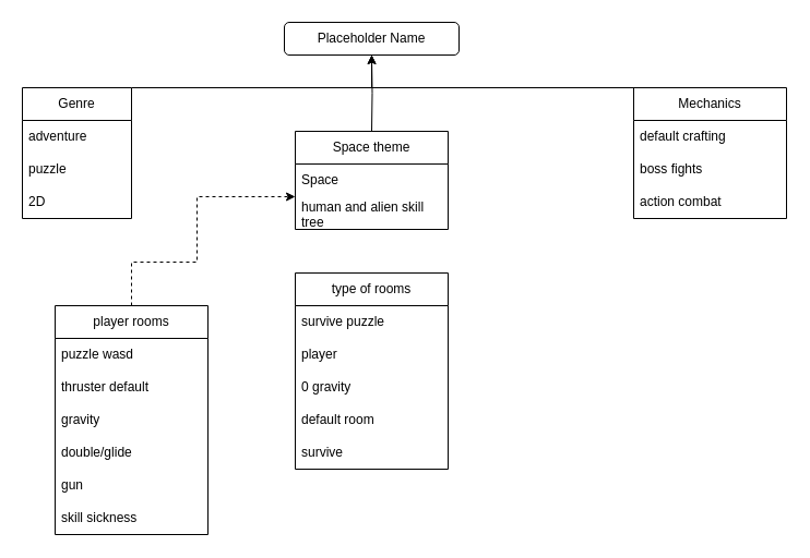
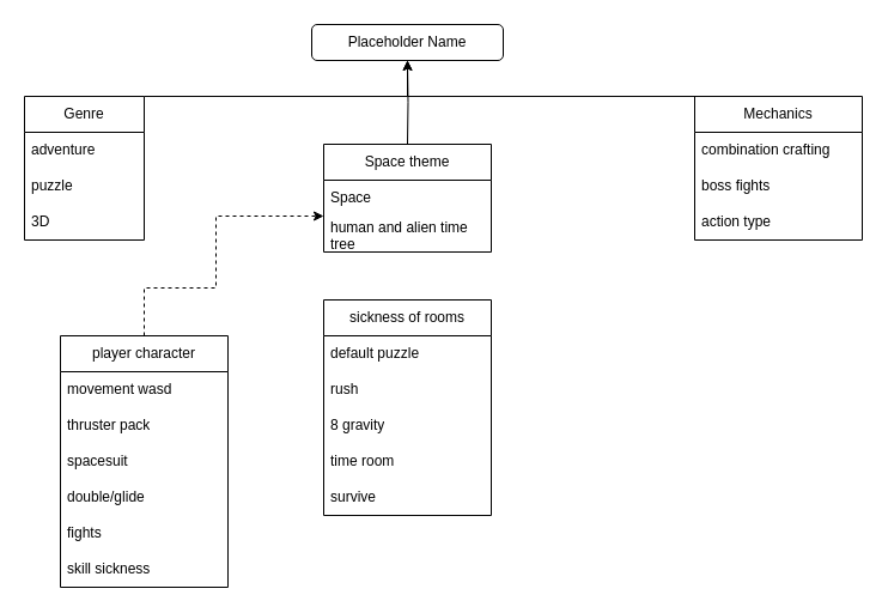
  <mxCell id="0" />
  <mxCell id="1" parent="0" />
  <mxCell id="2" value="Placeholder Name" style="whiteSpace=wrap;html=1;rounded=1;" vertex="1" parent="1"><mxGeometry x="260" y="20" width="160" height="30" as="geometry" /></mxCell>
  <mxCell id="3" value="Genre" style="swimlane;fontStyle=0;childLayout=stackLayout;horizontal=1;startSize=30;horizontalStack=0;resizeParent=1;resizeParentMax=0;resizeLast=0;collapsible=1;marginBottom=0;whiteSpace=wrap;html=1;" vertex="1" parent="1"><mxGeometry x="20" y="80" width="100" height="120" as="geometry" /></mxCell>
  <mxCell id="4" value="adventure" style="text;strokeColor=none;fillColor=none;align=left;verticalAlign=middle;spacingLeft=4;spacingRight=4;overflow=hidden;points=[[0,0.5],[1,0.5]];portConstraint=eastwest;rotatable=0;whiteSpace=wrap;html=1;" vertex="1" parent="3"><mxGeometry y="30" width="100" height="30" as="geometry" /></mxCell>
  <mxCell id="5" value="puzzle" style="text;strokeColor=none;fillColor=none;align=left;verticalAlign=middle;spacingLeft=4;spacingRight=4;overflow=hidden;points=[[0,0.5],[1,0.5]];portConstraint=eastwest;rotatable=0;whiteSpace=wrap;html=1;" vertex="1" parent="3"><mxGeometry y="60" width="100" height="30" as="geometry" /></mxCell>
- <mxCell id="6" value="2D" style="text;strokeColor=none;fillColor=none;align=left;verticalAlign=middle;spacingLeft=4;spacingRight=4;overflow=hidden;points=[[0,0.5],[1,0.5]];portConstraint=eastwest;rotatable=0;whiteSpace=wrap;html=1;" vertex="1" parent="3"><mxGeometry y="90" width="100" height="30" as="geometry" /></mxCell>
+ <mxCell id="6" value="3D" style="text;strokeColor=none;fillColor=none;align=left;verticalAlign=middle;spacingLeft=4;spacingRight=4;overflow=hidden;points=[[0,0.5],[1,0.5]];portConstraint=eastwest;rotatable=0;whiteSpace=wrap;html=1;" vertex="1" parent="3"><mxGeometry y="90" width="100" height="30" as="geometry" /></mxCell>
  <mxCell id="7" value="" style="endArrow=classic;html=1;rounded=0;exitX=1;exitY=0;exitDx=0;exitDy=0;entryX=0.5;entryY=1;entryDx=0;entryDy=0;" edge="1" parent="1" source="3" target="2"><mxGeometry width="50" height="50" relative="1" as="geometry"><mxPoint x="140" y="90" as="sourcePoint" /><mxPoint x="340" y="270" as="targetPoint" /><Array as="points"><mxPoint x="340" y="80" /></Array></mxGeometry></mxCell>
  <mxCell id="8" value="Mechanics" style="swimlane;fontStyle=0;childLayout=stackLayout;horizontal=1;startSize=30;horizontalStack=0;resizeParent=1;resizeParentMax=0;resizeLast=0;collapsible=1;marginBottom=0;whiteSpace=wrap;html=1;" vertex="1" parent="1"><mxGeometry x="580" y="80" width="140" height="120" as="geometry" /></mxCell>
- <mxCell id="9" value="default crafting" style="text;strokeColor=none;fillColor=none;align=left;verticalAlign=middle;spacingLeft=4;spacingRight=4;overflow=hidden;points=[[0,0.5],[1,0.5]];portConstraint=eastwest;rotatable=0;whiteSpace=wrap;html=1;" vertex="1" parent="8"><mxGeometry y="30" width="140" height="30" as="geometry" /></mxCell>
+ <mxCell id="9" value="combination crafting" style="text;strokeColor=none;fillColor=none;align=left;verticalAlign=middle;spacingLeft=4;spacingRight=4;overflow=hidden;points=[[0,0.5],[1,0.5]];portConstraint=eastwest;rotatable=0;whiteSpace=wrap;html=1;" vertex="1" parent="8"><mxGeometry y="30" width="140" height="30" as="geometry" /></mxCell>
  <mxCell id="10" value="boss fights" style="text;strokeColor=none;fillColor=none;align=left;verticalAlign=middle;spacingLeft=4;spacingRight=4;overflow=hidden;points=[[0,0.5],[1,0.5]];portConstraint=eastwest;rotatable=0;whiteSpace=wrap;html=1;" vertex="1" parent="8"><mxGeometry y="60" width="140" height="30" as="geometry" /></mxCell>
- <mxCell id="11" value="action combat" style="text;strokeColor=none;fillColor=none;align=left;verticalAlign=middle;spacingLeft=4;spacingRight=4;overflow=hidden;points=[[0,0.5],[1,0.5]];portConstraint=eastwest;rotatable=0;whiteSpace=wrap;html=1;" vertex="1" parent="8"><mxGeometry y="90" width="140" height="30" as="geometry" /></mxCell>
+ <mxCell id="11" value="action type" style="text;strokeColor=none;fillColor=none;align=left;verticalAlign=middle;spacingLeft=4;spacingRight=4;overflow=hidden;points=[[0,0.5],[1,0.5]];portConstraint=eastwest;rotatable=0;whiteSpace=wrap;html=1;" vertex="1" parent="8"><mxGeometry y="90" width="140" height="30" as="geometry" /></mxCell>
  <mxCell id="12" value="" style="edgeStyle=orthogonalEdgeStyle;rounded=0;orthogonalLoop=1;jettySize=auto;html=1;" edge="1" parent="1" target="2"><mxGeometry relative="1" as="geometry"><mxPoint x="340" y="120" as="sourcePoint" /></mxGeometry></mxCell>
  <mxCell id="13" value="Space theme" style="swimlane;fontStyle=0;childLayout=stackLayout;horizontal=1;startSize=30;horizontalStack=0;resizeParent=1;resizeParentMax=0;resizeLast=0;collapsible=1;marginBottom=0;whiteSpace=wrap;html=1;" vertex="1" parent="1"><mxGeometry x="270" y="120" width="140" height="90" as="geometry" /></mxCell>
  <mxCell id="14" value="Space" style="text;strokeColor=none;fillColor=none;align=left;verticalAlign=middle;spacingLeft=4;spacingRight=4;overflow=hidden;points=[[0,0.5],[1,0.5]];portConstraint=eastwest;rotatable=0;whiteSpace=wrap;html=1;" vertex="1" parent="13"><mxGeometry y="30" width="140" height="30" as="geometry" /></mxCell>
- <mxCell id="15" value="human and alien skill tree" style="text;strokeColor=none;fillColor=none;align=left;verticalAlign=middle;spacingLeft=4;spacingRight=4;overflow=hidden;points=[[0,0.5],[1,0.5]];portConstraint=eastwest;rotatable=0;whiteSpace=wrap;html=1;" vertex="1" parent="13"><mxGeometry y="60" width="140" height="30" as="geometry" /></mxCell>
+ <mxCell id="15" value="human and alien time tree" style="text;strokeColor=none;fillColor=none;align=left;verticalAlign=middle;spacingLeft=4;spacingRight=4;overflow=hidden;points=[[0,0.5],[1,0.5]];portConstraint=eastwest;rotatable=0;whiteSpace=wrap;html=1;" vertex="1" parent="13"><mxGeometry y="60" width="140" height="30" as="geometry" /></mxCell>
  <mxCell id="16" value="" style="endArrow=none;html=1;rounded=0;entryX=0.5;entryY=0;entryDx=0;entryDy=0;" edge="1" parent="1" target="8"><mxGeometry width="50" height="50" relative="1" as="geometry"><mxPoint x="340" y="80" as="sourcePoint" /><mxPoint x="340" y="150" as="targetPoint" /></mxGeometry></mxCell>
- <mxCell id="17" value="type of rooms" style="swimlane;fontStyle=0;childLayout=stackLayout;horizontal=1;startSize=30;horizontalStack=0;resizeParent=1;resizeParentMax=0;resizeLast=0;collapsible=1;marginBottom=0;whiteSpace=wrap;html=1;" vertex="1" parent="1"><mxGeometry x="270" y="250" width="140" height="180" as="geometry" /></mxCell>
- <mxCell id="18" value="survive puzzle" style="text;strokeColor=none;fillColor=none;align=left;verticalAlign=middle;spacingLeft=4;spacingRight=4;overflow=hidden;points=[[0,0.5],[1,0.5]];portConstraint=eastwest;rotatable=0;whiteSpace=wrap;html=1;" vertex="1" parent="17"><mxGeometry y="30" width="140" height="30" as="geometry" /></mxCell>
- <mxCell id="19" value="player" style="text;strokeColor=none;fillColor=none;align=left;verticalAlign=middle;spacingLeft=4;spacingRight=4;overflow=hidden;points=[[0,0.5],[1,0.5]];portConstraint=eastwest;rotatable=0;whiteSpace=wrap;html=1;" vertex="1" parent="17"><mxGeometry y="60" width="140" height="30" as="geometry" /></mxCell>
- <mxCell id="20" value="0 gravity" style="text;strokeColor=none;fillColor=none;align=left;verticalAlign=middle;spacingLeft=4;spacingRight=4;overflow=hidden;points=[[0,0.5],[1,0.5]];portConstraint=eastwest;rotatable=0;whiteSpace=wrap;html=1;" vertex="1" parent="17"><mxGeometry y="90" width="140" height="30" as="geometry" /></mxCell>
- <mxCell id="21" value="default room" style="text;strokeColor=none;fillColor=none;align=left;verticalAlign=middle;spacingLeft=4;spacingRight=4;overflow=hidden;points=[[0,0.5],[1,0.5]];portConstraint=eastwest;rotatable=0;whiteSpace=wrap;html=1;" vertex="1" parent="17"><mxGeometry y="120" width="140" height="30" as="geometry" /></mxCell>
+ <mxCell id="17" value="sickness of rooms" style="swimlane;fontStyle=0;childLayout=stackLayout;horizontal=1;startSize=30;horizontalStack=0;resizeParent=1;resizeParentMax=0;resizeLast=0;collapsible=1;marginBottom=0;whiteSpace=wrap;html=1;" vertex="1" parent="1"><mxGeometry x="270" y="250" width="140" height="180" as="geometry" /></mxCell>
+ <mxCell id="18" value="default puzzle" style="text;strokeColor=none;fillColor=none;align=left;verticalAlign=middle;spacingLeft=4;spacingRight=4;overflow=hidden;points=[[0,0.5],[1,0.5]];portConstraint=eastwest;rotatable=0;whiteSpace=wrap;html=1;" vertex="1" parent="17"><mxGeometry y="30" width="140" height="30" as="geometry" /></mxCell>
+ <mxCell id="19" value="rush" style="text;strokeColor=none;fillColor=none;align=left;verticalAlign=middle;spacingLeft=4;spacingRight=4;overflow=hidden;points=[[0,0.5],[1,0.5]];portConstraint=eastwest;rotatable=0;whiteSpace=wrap;html=1;" vertex="1" parent="17"><mxGeometry y="60" width="140" height="30" as="geometry" /></mxCell>
+ <mxCell id="20" value="8 gravity" style="text;strokeColor=none;fillColor=none;align=left;verticalAlign=middle;spacingLeft=4;spacingRight=4;overflow=hidden;points=[[0,0.5],[1,0.5]];portConstraint=eastwest;rotatable=0;whiteSpace=wrap;html=1;" vertex="1" parent="17"><mxGeometry y="90" width="140" height="30" as="geometry" /></mxCell>
+ <mxCell id="21" value="time room" style="text;strokeColor=none;fillColor=none;align=left;verticalAlign=middle;spacingLeft=4;spacingRight=4;overflow=hidden;points=[[0,0.5],[1,0.5]];portConstraint=eastwest;rotatable=0;whiteSpace=wrap;html=1;" vertex="1" parent="17"><mxGeometry y="120" width="140" height="30" as="geometry" /></mxCell>
  <mxCell id="22" value="survive" style="text;strokeColor=none;fillColor=none;align=left;verticalAlign=middle;spacingLeft=4;spacingRight=4;overflow=hidden;points=[[0,0.5],[1,0.5]];portConstraint=eastwest;rotatable=0;whiteSpace=wrap;html=1;" vertex="1" parent="17"><mxGeometry y="150" width="140" height="30" as="geometry" /></mxCell>
  <mxCell id="23" value="" style="edgeStyle=orthogonalEdgeStyle;rounded=0;orthogonalLoop=1;jettySize=auto;html=1;entryX=0;entryY=0;entryDx=0;entryDy=0;entryPerimeter=0;dashed=1;" edge="1" parent="1" source="24" target="15"><mxGeometry relative="1" as="geometry"><Array as="points"><mxPoint x="120" y="240" /><mxPoint x="180" y="240" /><mxPoint x="180" y="180" /></Array></mxGeometry></mxCell>
- <mxCell id="24" value="player rooms" style="swimlane;fontStyle=0;childLayout=stackLayout;horizontal=1;startSize=30;horizontalStack=0;resizeParent=1;resizeParentMax=0;resizeLast=0;collapsible=1;marginBottom=0;whiteSpace=wrap;html=1;" vertex="1" parent="1"><mxGeometry x="50" y="280" width="140" height="210" as="geometry" /></mxCell>
- <mxCell id="25" value="puzzle wasd" style="text;strokeColor=none;fillColor=none;align=left;verticalAlign=middle;spacingLeft=4;spacingRight=4;overflow=hidden;points=[[0,0.5],[1,0.5]];portConstraint=eastwest;rotatable=0;whiteSpace=wrap;html=1;" vertex="1" parent="24"><mxGeometry y="30" width="140" height="30" as="geometry" /></mxCell>
- <mxCell id="26" value="thruster default" style="text;strokeColor=none;fillColor=none;align=left;verticalAlign=middle;spacingLeft=4;spacingRight=4;overflow=hidden;points=[[0,0.5],[1,0.5]];portConstraint=eastwest;rotatable=0;whiteSpace=wrap;html=1;" vertex="1" parent="24"><mxGeometry y="60" width="140" height="30" as="geometry" /></mxCell>
- <mxCell id="27" value="gravity" style="text;strokeColor=none;fillColor=none;align=left;verticalAlign=middle;spacingLeft=4;spacingRight=4;overflow=hidden;points=[[0,0.5],[1,0.5]];portConstraint=eastwest;rotatable=0;whiteSpace=wrap;html=1;" vertex="1" parent="24"><mxGeometry y="90" width="140" height="30" as="geometry" /></mxCell>
+ <mxCell id="24" value="player character" style="swimlane;fontStyle=0;childLayout=stackLayout;horizontal=1;startSize=30;horizontalStack=0;resizeParent=1;resizeParentMax=0;resizeLast=0;collapsible=1;marginBottom=0;whiteSpace=wrap;html=1;" vertex="1" parent="1"><mxGeometry x="50" y="280" width="140" height="210" as="geometry" /></mxCell>
+ <mxCell id="25" value="movement wasd" style="text;strokeColor=none;fillColor=none;align=left;verticalAlign=middle;spacingLeft=4;spacingRight=4;overflow=hidden;points=[[0,0.5],[1,0.5]];portConstraint=eastwest;rotatable=0;whiteSpace=wrap;html=1;" vertex="1" parent="24"><mxGeometry y="30" width="140" height="30" as="geometry" /></mxCell>
+ <mxCell id="26" value="thruster pack" style="text;strokeColor=none;fillColor=none;align=left;verticalAlign=middle;spacingLeft=4;spacingRight=4;overflow=hidden;points=[[0,0.5],[1,0.5]];portConstraint=eastwest;rotatable=0;whiteSpace=wrap;html=1;" vertex="1" parent="24"><mxGeometry y="60" width="140" height="30" as="geometry" /></mxCell>
+ <mxCell id="27" value="spacesuit" style="text;strokeColor=none;fillColor=none;align=left;verticalAlign=middle;spacingLeft=4;spacingRight=4;overflow=hidden;points=[[0,0.5],[1,0.5]];portConstraint=eastwest;rotatable=0;whiteSpace=wrap;html=1;" vertex="1" parent="24"><mxGeometry y="90" width="140" height="30" as="geometry" /></mxCell>
  <mxCell id="28" value="double/glide" style="text;strokeColor=none;fillColor=none;align=left;verticalAlign=middle;spacingLeft=4;spacingRight=4;overflow=hidden;points=[[0,0.5],[1,0.5]];portConstraint=eastwest;rotatable=0;whiteSpace=wrap;html=1;" vertex="1" parent="24"><mxGeometry y="120" width="140" height="30" as="geometry" /></mxCell>
- <mxCell id="29" value="gun" style="text;strokeColor=none;fillColor=none;align=left;verticalAlign=middle;spacingLeft=4;spacingRight=4;overflow=hidden;points=[[0,0.5],[1,0.5]];portConstraint=eastwest;rotatable=0;whiteSpace=wrap;html=1;" vertex="1" parent="24"><mxGeometry y="150" width="140" height="30" as="geometry" /></mxCell>
+ <mxCell id="29" value="fights" style="text;strokeColor=none;fillColor=none;align=left;verticalAlign=middle;spacingLeft=4;spacingRight=4;overflow=hidden;points=[[0,0.5],[1,0.5]];portConstraint=eastwest;rotatable=0;whiteSpace=wrap;html=1;" vertex="1" parent="24"><mxGeometry y="150" width="140" height="30" as="geometry" /></mxCell>
  <mxCell id="30" value="skill sickness" style="text;strokeColor=none;fillColor=none;align=left;verticalAlign=middle;spacingLeft=4;spacingRight=4;overflow=hidden;points=[[0,0.5],[1,0.5]];portConstraint=eastwest;rotatable=0;whiteSpace=wrap;html=1;" vertex="1" parent="24"><mxGeometry y="180" width="140" height="30" as="geometry" /></mxCell>
